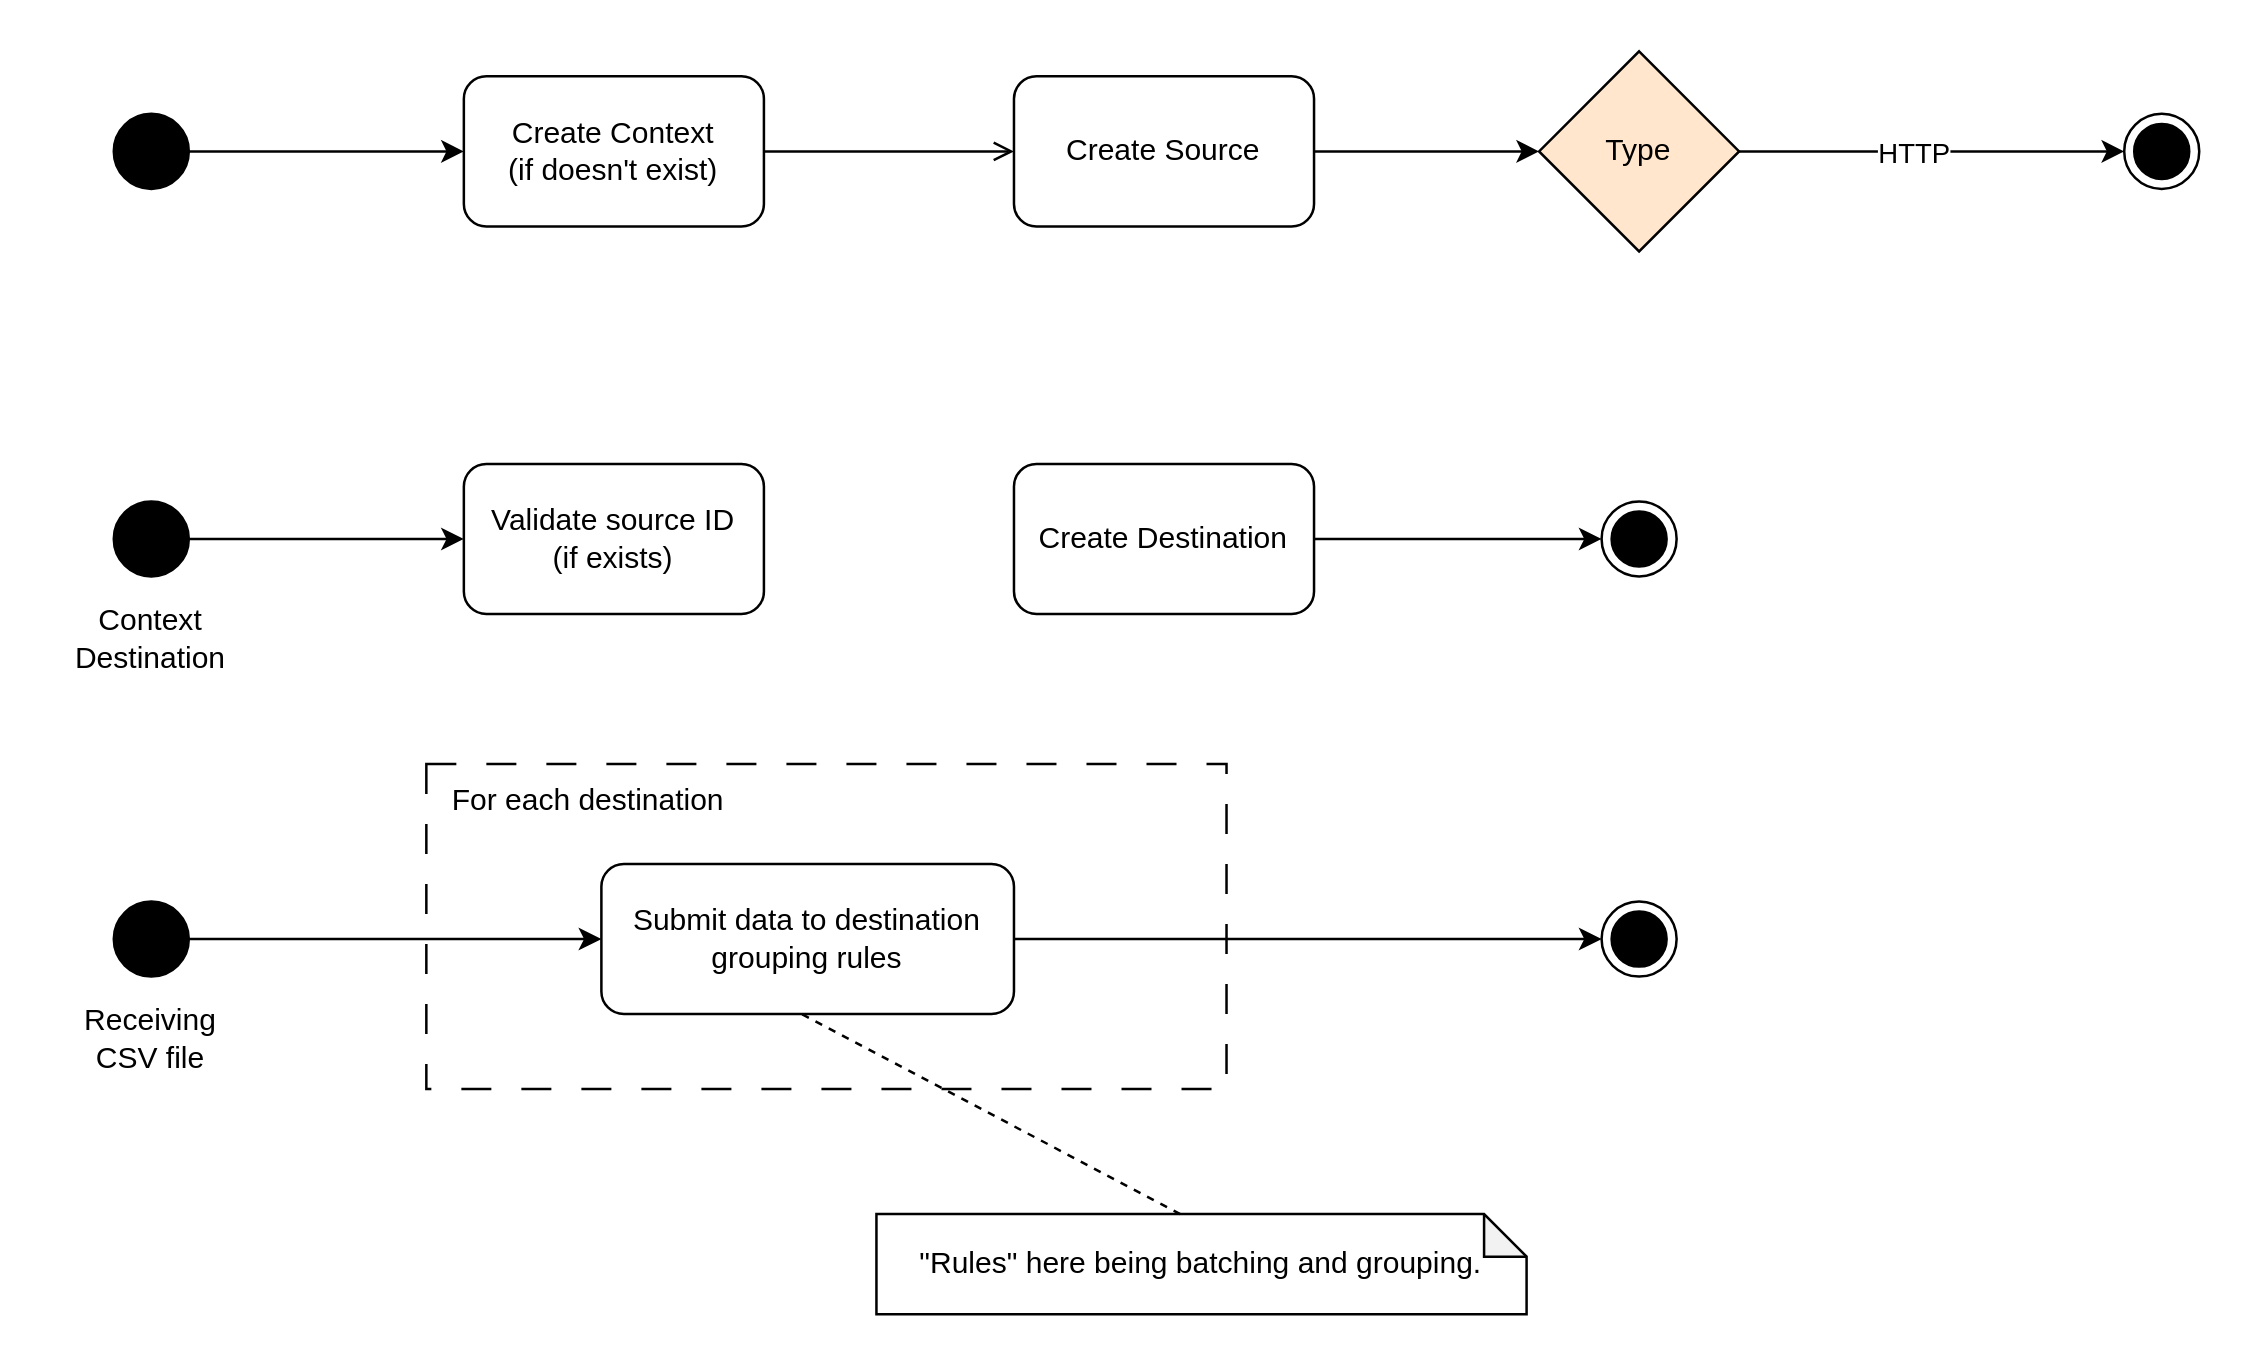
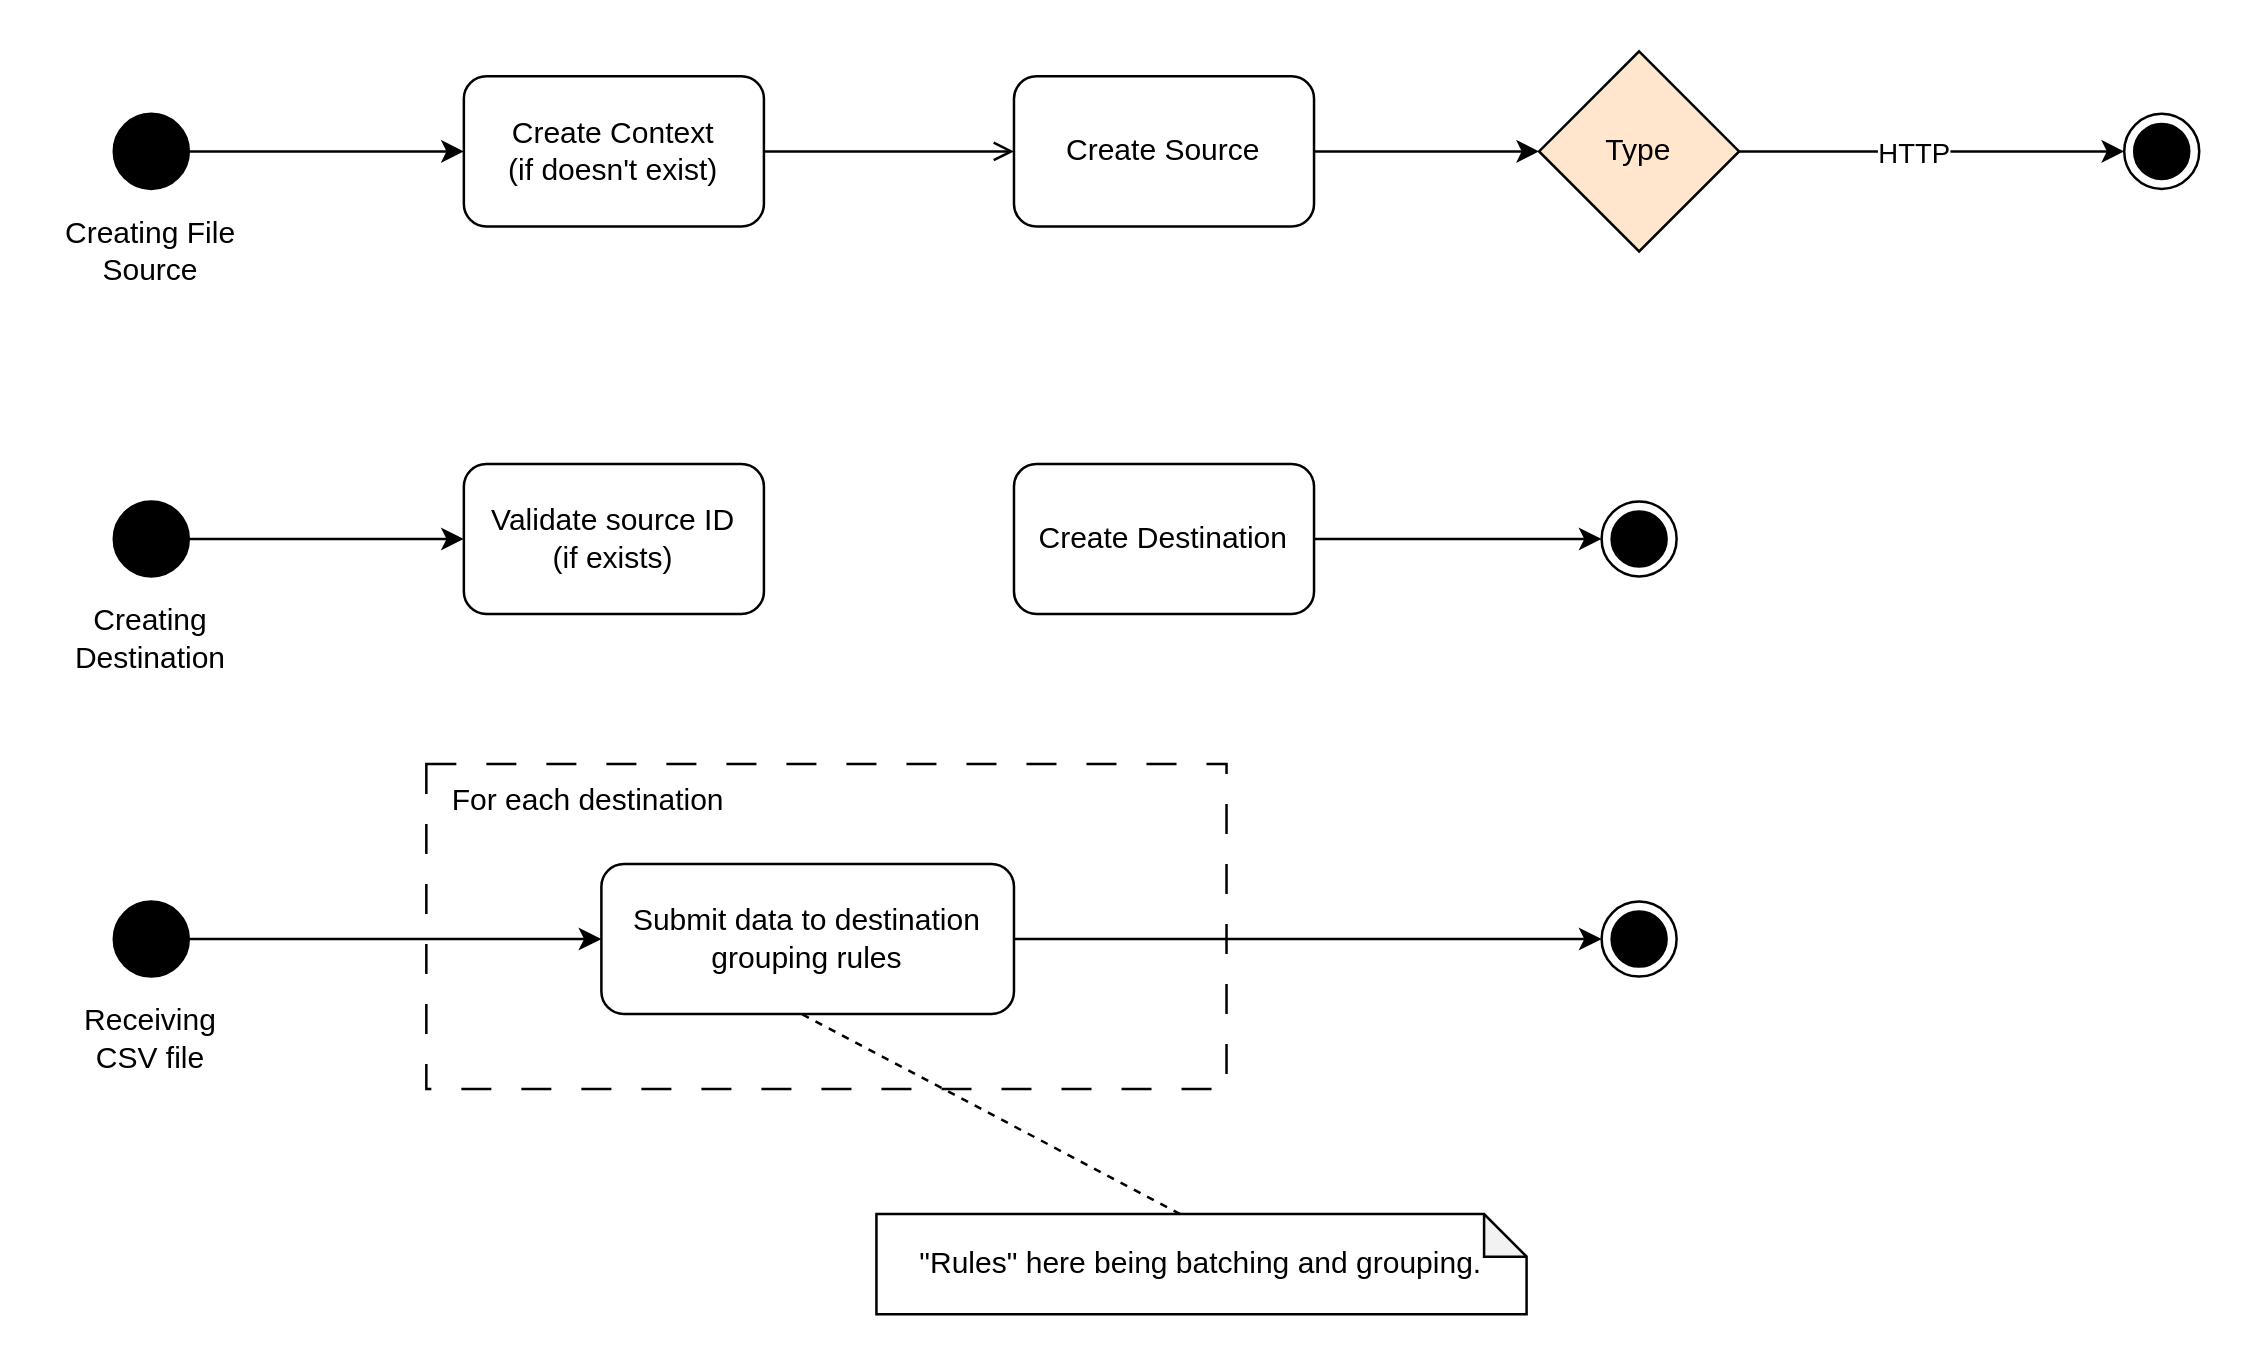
  <mxCell id="0" />
  <mxCell id="1" parent="0" />
  <mxCell id="2" value="" style="ellipse;html=1;shape=endState;fillColor=strokeColor;" parent="1" vertex="1"><mxGeometry x="849" y="45" width="30" height="30" as="geometry" /></mxCell>
  <mxCell id="3" value="Type" style="rhombus;whiteSpace=wrap;html=1;fillColor=#ffe6cc;" parent="1" vertex="1"><mxGeometry x="615" y="20" width="80" height="80" as="geometry" /></mxCell>
  <mxCell id="4" value="Create Context&lt;br&gt;(if doesn't exist)" style="rounded=1;whiteSpace=wrap;html=1;" parent="1" vertex="1"><mxGeometry x="185" y="30" width="120" height="60" as="geometry" /></mxCell>
  <mxCell id="5" value="Create Source" style="rounded=1;whiteSpace=wrap;html=1;" parent="1" vertex="1"><mxGeometry x="405" y="30" width="120" height="60" as="geometry" /></mxCell>
  <mxCell id="6" value="" style="endArrow=classic;html=1;rounded=0;exitX=1;exitY=0.5;exitDx=0;exitDy=0;entryX=0;entryY=0.5;entryDx=0;entryDy=0;" parent="1" source="3" target="2" edge="1"><mxGeometry width="50" height="50" relative="1" as="geometry"><mxPoint x="735" y="65" as="sourcePoint" /><mxPoint x="875" y="185" as="targetPoint" /></mxGeometry></mxCell>
  <mxCell id="7" value="HTTP" style="edgeLabel;html=1;align=center;verticalAlign=middle;resizable=0;points=[];" parent="6" vertex="1" connectable="0"><mxGeometry x="-0.565" y="-4" relative="1" as="geometry"><mxPoint x="36" y="-4" as="offset" /></mxGeometry></mxCell>
  <mxCell id="8" value="" style="endArrow=classic;html=1;rounded=0;entryX=0;entryY=0.5;entryDx=0;entryDy=0;exitX=1;exitY=0.5;exitDx=0;exitDy=0;" parent="1" source="12" target="4" edge="1"><mxGeometry width="50" height="50" relative="1" as="geometry"><mxPoint x="145" y="215" as="sourcePoint" /><mxPoint x="195" y="165" as="targetPoint" /></mxGeometry></mxCell>
  <mxCell id="9" value="" style="endArrow=open;html=1;rounded=0;entryX=0;entryY=0.5;entryDx=0;entryDy=0;exitX=1;exitY=0.5;exitDx=0;exitDy=0;" parent="1" source="4" target="5" edge="1"><mxGeometry width="50" height="50" relative="1" as="geometry"><mxPoint x="365" y="175" as="sourcePoint" /><mxPoint x="475" y="175" as="targetPoint" /></mxGeometry></mxCell>
  <mxCell id="10" value="" style="endArrow=classic;html=1;rounded=0;entryX=0;entryY=0.5;entryDx=0;entryDy=0;exitX=1;exitY=0.5;exitDx=0;exitDy=0;" parent="1" source="5" target="3" edge="1"><mxGeometry width="50" height="50" relative="1" as="geometry"><mxPoint x="495" y="165" as="sourcePoint" /><mxPoint x="595" y="165" as="targetPoint" /></mxGeometry></mxCell>
  <mxCell id="11" value="" style="group" parent="1" vertex="1" connectable="0"><mxGeometry x="20" y="45" width="80" height="70" as="geometry" /></mxCell>
  <mxCell id="12" value="" style="ellipse;fillColor=strokeColor;html=1;" parent="11" vertex="1"><mxGeometry x="25" width="30" height="30" as="geometry" /></mxCell>
+ <mxCell id="13" value="Creating File Source" style="text;html=1;strokeColor=none;fillColor=none;align=center;verticalAlign=middle;whiteSpace=wrap;rounded=0;" parent="11" vertex="1"><mxGeometry y="40" width="80" height="30" as="geometry" /></mxCell>
  <mxCell id="14" value="" style="ellipse;html=1;shape=endState;fillColor=strokeColor;" parent="1" vertex="1"><mxGeometry x="640" y="200" width="30" height="30" as="geometry" /></mxCell>
  <mxCell id="15" value="Validate source ID&lt;br&gt;(if exists)" style="rounded=1;whiteSpace=wrap;html=1;" parent="1" vertex="1"><mxGeometry x="185" y="185" width="120" height="60" as="geometry" /></mxCell>
  <mxCell id="16" value="Create Destination" style="rounded=1;whiteSpace=wrap;html=1;" parent="1" vertex="1"><mxGeometry x="405" y="185" width="120" height="60" as="geometry" /></mxCell>
  <mxCell id="17" value="" style="endArrow=classic;html=1;rounded=0;entryX=0;entryY=0.5;entryDx=0;entryDy=0;exitX=1;exitY=0.5;exitDx=0;exitDy=0;" parent="1" source="20" target="15" edge="1"><mxGeometry width="50" height="50" relative="1" as="geometry"><mxPoint x="145" y="370" as="sourcePoint" /><mxPoint x="195" y="320" as="targetPoint" /></mxGeometry></mxCell>
  <mxCell id="18" value="" style="endArrow=classic;html=1;rounded=0;entryX=0;entryY=0.5;entryDx=0;entryDy=0;exitX=1;exitY=0.5;exitDx=0;exitDy=0;" parent="1" source="16" target="14" edge="1"><mxGeometry width="50" height="50" relative="1" as="geometry"><mxPoint x="495" y="320" as="sourcePoint" /><mxPoint x="615" y="215" as="targetPoint" /></mxGeometry></mxCell>
  <mxCell id="19" value="" style="group" parent="1" vertex="1" connectable="0"><mxGeometry x="20" y="200" width="80" height="70" as="geometry" /></mxCell>
  <mxCell id="20" value="" style="ellipse;fillColor=strokeColor;html=1;" parent="19" vertex="1"><mxGeometry x="25" width="30" height="30" as="geometry" /></mxCell>
- <mxCell id="21" value="Context Destination" style="text;html=1;strokeColor=none;fillColor=none;align=center;verticalAlign=middle;whiteSpace=wrap;rounded=0;" parent="19" vertex="1"><mxGeometry y="40" width="80" height="30" as="geometry" /></mxCell>
+ <mxCell id="21" value="Creating Destination" style="text;html=1;strokeColor=none;fillColor=none;align=center;verticalAlign=middle;whiteSpace=wrap;rounded=0;" parent="19" vertex="1"><mxGeometry y="40" width="80" height="30" as="geometry" /></mxCell>
  <mxCell id="22" value="" style="ellipse;html=1;shape=endState;fillColor=strokeColor;" parent="1" vertex="1"><mxGeometry x="640" y="360" width="30" height="30" as="geometry" /></mxCell>
  <mxCell id="23" value="Submit data to destination grouping rules" style="rounded=1;whiteSpace=wrap;html=1;" parent="1" vertex="1"><mxGeometry x="240" y="345" width="165" height="60" as="geometry" /></mxCell>
  <mxCell id="24" value="" style="endArrow=classic;html=1;rounded=0;entryX=0;entryY=0.5;entryDx=0;entryDy=0;exitX=1;exitY=0.5;exitDx=0;exitDy=0;" parent="1" source="27" target="23" edge="1"><mxGeometry width="50" height="50" relative="1" as="geometry"><mxPoint x="145" y="530" as="sourcePoint" /><mxPoint x="185" y="375" as="targetPoint" /></mxGeometry></mxCell>
  <mxCell id="25" value="" style="endArrow=classic;html=1;rounded=0;entryX=0;entryY=0.5;entryDx=0;entryDy=0;exitX=1;exitY=0.5;exitDx=0;exitDy=0;" parent="1" source="23" target="22" edge="1"><mxGeometry width="50" height="50" relative="1" as="geometry"><mxPoint x="495" y="480" as="sourcePoint" /><mxPoint x="615" y="375" as="targetPoint" /></mxGeometry></mxCell>
  <mxCell id="26" value="" style="group" parent="1" vertex="1" connectable="0"><mxGeometry x="20" y="360" width="80" height="70" as="geometry" /></mxCell>
  <mxCell id="27" value="" style="ellipse;fillColor=strokeColor;html=1;" parent="26" vertex="1"><mxGeometry x="25" width="30" height="30" as="geometry" /></mxCell>
  <mxCell id="28" value="Receiving CSV file" style="text;html=1;strokeColor=none;fillColor=none;align=center;verticalAlign=middle;whiteSpace=wrap;rounded=0;" parent="26" vertex="1"><mxGeometry y="40" width="80" height="30" as="geometry" /></mxCell>
  <mxCell id="29" value="" style="rounded=0;whiteSpace=wrap;html=1;fillColor=none;dashed=1;dashPattern=12 12;" parent="1" vertex="1"><mxGeometry x="170" y="305" width="320" height="130" as="geometry" /></mxCell>
  <mxCell id="30" value="For each destination" style="text;html=1;strokeColor=none;fillColor=none;align=center;verticalAlign=middle;whiteSpace=wrap;rounded=0;" parent="1" vertex="1"><mxGeometry x="170" y="305" width="130" height="30" as="geometry" /></mxCell>
  <mxCell id="31" value="&quot;Rules&quot; here being batching and grouping." style="shape=note;whiteSpace=wrap;html=1;backgroundOutline=1;darkOpacity=0.05;size=17;" vertex="1" parent="1"><mxGeometry x="350" y="485" width="260" height="40" as="geometry" /></mxCell>
  <mxCell id="32" value="" style="endArrow=none;dashed=1;html=1;rounded=0;entryX=0.469;entryY=0.769;entryDx=0;entryDy=0;entryPerimeter=0;exitX=0;exitY=0;exitDx=121.5;exitDy=0;exitPerimeter=0;" edge="1" parent="1" source="31" target="29"><mxGeometry width="50" height="50" relative="1" as="geometry"><mxPoint x="300" y="575" as="sourcePoint" /><mxPoint x="350" y="525" as="targetPoint" /></mxGeometry></mxCell>
